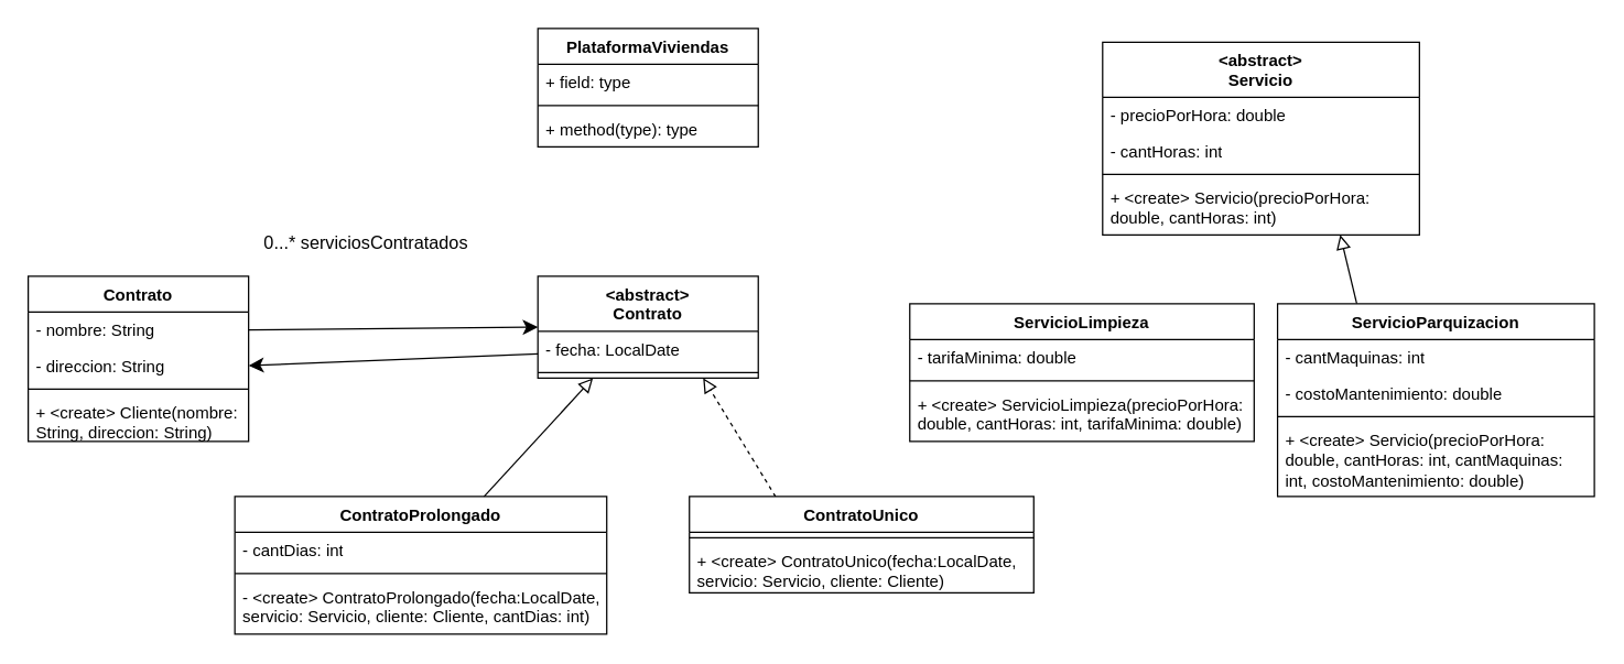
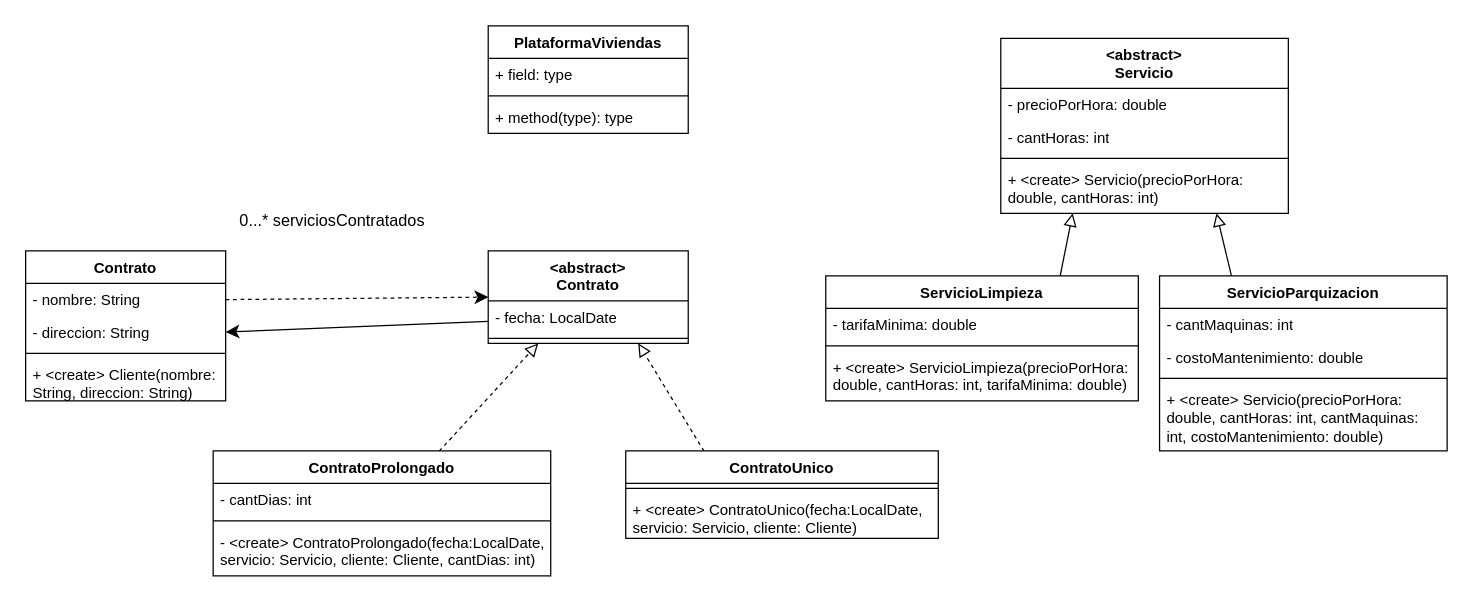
  <mxCell id="0" />
  <mxCell id="1" parent="0" />
  <mxCell id="2" value="PlataformaViviendas" style="swimlane;fontStyle=1;align=center;verticalAlign=top;childLayout=stackLayout;horizontal=1;startSize=26;horizontalStack=0;resizeParent=1;resizeParentMax=0;resizeLast=0;collapsible=1;marginBottom=0;whiteSpace=wrap;html=1;" vertex="1" parent="1"><mxGeometry x="390" y="20" width="160" height="86" as="geometry" /></mxCell>
  <mxCell id="3" value="+ field: type" style="text;strokeColor=none;fillColor=none;align=left;verticalAlign=top;spacingLeft=4;spacingRight=4;overflow=hidden;rotatable=0;points=[[0,0.5],[1,0.5]];portConstraint=eastwest;whiteSpace=wrap;html=1;" vertex="1" parent="2"><mxGeometry y="26" width="160" height="26" as="geometry" /></mxCell>
  <mxCell id="4" value="" style="line;strokeWidth=1;fillColor=none;align=left;verticalAlign=middle;spacingTop=-1;spacingLeft=3;spacingRight=3;rotatable=0;labelPosition=right;points=[];portConstraint=eastwest;strokeColor=inherit;" vertex="1" parent="2"><mxGeometry y="52" width="160" height="8" as="geometry" /></mxCell>
  <mxCell id="5" value="+ method(type): type" style="text;strokeColor=none;fillColor=none;align=left;verticalAlign=top;spacingLeft=4;spacingRight=4;overflow=hidden;rotatable=0;points=[[0,0.5],[1,0.5]];portConstraint=eastwest;whiteSpace=wrap;html=1;" vertex="1" parent="2"><mxGeometry y="60" width="160" height="26" as="geometry" /></mxCell>
  <mxCell id="6" value="&lt;div&gt;&amp;lt;abstract&amp;gt;&lt;/div&gt;Servicio" style="swimlane;fontStyle=1;align=center;verticalAlign=top;childLayout=stackLayout;horizontal=1;startSize=40;horizontalStack=0;resizeParent=1;resizeParentMax=0;resizeLast=0;collapsible=1;marginBottom=0;whiteSpace=wrap;html=1;" vertex="1" parent="1"><mxGeometry x="800" y="30" width="230" height="140" as="geometry" /></mxCell>
  <mxCell id="7" value="- precioPorHora: double" style="text;strokeColor=none;fillColor=none;align=left;verticalAlign=top;spacingLeft=4;spacingRight=4;overflow=hidden;rotatable=0;points=[[0,0.5],[1,0.5]];portConstraint=eastwest;whiteSpace=wrap;html=1;" vertex="1" parent="6"><mxGeometry y="40" width="230" height="26" as="geometry" /></mxCell>
  <mxCell id="8" value="- cantHoras: int" style="text;strokeColor=none;fillColor=none;align=left;verticalAlign=top;spacingLeft=4;spacingRight=4;overflow=hidden;rotatable=0;points=[[0,0.5],[1,0.5]];portConstraint=eastwest;whiteSpace=wrap;html=1;" vertex="1" parent="6"><mxGeometry y="66" width="230" height="26" as="geometry" /></mxCell>
  <mxCell id="9" value="" style="line;strokeWidth=1;fillColor=none;align=left;verticalAlign=middle;spacingTop=-1;spacingLeft=3;spacingRight=3;rotatable=0;labelPosition=right;points=[];portConstraint=eastwest;strokeColor=inherit;" vertex="1" parent="6"><mxGeometry y="92" width="230" height="8" as="geometry" /></mxCell>
  <mxCell id="10" value="+ &amp;lt;create&amp;gt; Servicio(precioPorHora: double, cantHoras: int)" style="text;strokeColor=none;fillColor=none;align=left;verticalAlign=top;spacingLeft=4;spacingRight=4;overflow=hidden;rotatable=0;points=[[0,0.5],[1,0.5]];portConstraint=eastwest;whiteSpace=wrap;html=1;" vertex="1" parent="6"><mxGeometry y="100" width="230" height="40" as="geometry" /></mxCell>
+ <mxCell id="11" style="edgeStyle=none;curved=1;rounded=0;orthogonalLoop=1;jettySize=auto;html=1;exitX=0.75;exitY=0;exitDx=0;exitDy=0;entryX=0.25;entryY=1;entryDx=0;entryDy=0;fontSize=12;startSize=8;endSize=8;endArrow=block;endFill=0;" edge="1" parent="1" source="12" target="6"><mxGeometry relative="1" as="geometry" /></mxCell>
  <mxCell id="12" value="ServicioLimpieza" style="swimlane;fontStyle=1;align=center;verticalAlign=top;childLayout=stackLayout;horizontal=1;startSize=26;horizontalStack=0;resizeParent=1;resizeParentMax=0;resizeLast=0;collapsible=1;marginBottom=0;whiteSpace=wrap;html=1;" vertex="1" parent="1"><mxGeometry x="660" y="220" width="250" height="100" as="geometry" /></mxCell>
  <mxCell id="13" value="- tarifaMinima: double" style="text;strokeColor=none;fillColor=none;align=left;verticalAlign=top;spacingLeft=4;spacingRight=4;overflow=hidden;rotatable=0;points=[[0,0.5],[1,0.5]];portConstraint=eastwest;whiteSpace=wrap;html=1;" vertex="1" parent="12"><mxGeometry y="26" width="250" height="26" as="geometry" /></mxCell>
  <mxCell id="14" value="" style="line;strokeWidth=1;fillColor=none;align=left;verticalAlign=middle;spacingTop=-1;spacingLeft=3;spacingRight=3;rotatable=0;labelPosition=right;points=[];portConstraint=eastwest;strokeColor=inherit;" vertex="1" parent="12"><mxGeometry y="52" width="250" height="8" as="geometry" /></mxCell>
  <mxCell id="15" value="+ &amp;lt;create&amp;gt; ServicioLimpieza(precioPorHora: double, cantHoras: int, tarifaMinima: double)" style="text;strokeColor=none;fillColor=none;align=left;verticalAlign=top;spacingLeft=4;spacingRight=4;overflow=hidden;rotatable=0;points=[[0,0.5],[1,0.5]];portConstraint=eastwest;whiteSpace=wrap;html=1;" vertex="1" parent="12"><mxGeometry y="60" width="250" height="40" as="geometry" /></mxCell>
  <mxCell id="16" style="edgeStyle=none;curved=1;rounded=0;orthogonalLoop=1;jettySize=auto;html=1;exitX=0.25;exitY=0;exitDx=0;exitDy=0;entryX=0.75;entryY=1;entryDx=0;entryDy=0;fontSize=12;startSize=8;endSize=8;endArrow=block;endFill=0;" edge="1" parent="1" source="17" target="6"><mxGeometry relative="1" as="geometry" /></mxCell>
  <mxCell id="17" value="ServicioParquizacion" style="swimlane;fontStyle=1;align=center;verticalAlign=top;childLayout=stackLayout;horizontal=1;startSize=26;horizontalStack=0;resizeParent=1;resizeParentMax=0;resizeLast=0;collapsible=1;marginBottom=0;whiteSpace=wrap;html=1;" vertex="1" parent="1"><mxGeometry x="927" y="220" width="230" height="140" as="geometry" /></mxCell>
  <mxCell id="18" value="- cantMaquinas: int" style="text;strokeColor=none;fillColor=none;align=left;verticalAlign=top;spacingLeft=4;spacingRight=4;overflow=hidden;rotatable=0;points=[[0,0.5],[1,0.5]];portConstraint=eastwest;whiteSpace=wrap;html=1;" vertex="1" parent="17"><mxGeometry y="26" width="230" height="26" as="geometry" /></mxCell>
  <mxCell id="19" value="- costoMantenimiento: double" style="text;strokeColor=none;fillColor=none;align=left;verticalAlign=top;spacingLeft=4;spacingRight=4;overflow=hidden;rotatable=0;points=[[0,0.5],[1,0.5]];portConstraint=eastwest;whiteSpace=wrap;html=1;" vertex="1" parent="17"><mxGeometry y="52" width="230" height="26" as="geometry" /></mxCell>
  <mxCell id="20" value="" style="line;strokeWidth=1;fillColor=none;align=left;verticalAlign=middle;spacingTop=-1;spacingLeft=3;spacingRight=3;rotatable=0;labelPosition=right;points=[];portConstraint=eastwest;strokeColor=inherit;" vertex="1" parent="17"><mxGeometry y="78" width="230" height="8" as="geometry" /></mxCell>
  <mxCell id="21" value="+ &amp;lt;create&amp;gt; Servicio(precioPorHora: double, cantHoras: int, cantMaquinas: int, costoMantenimiento: double)" style="text;strokeColor=none;fillColor=none;align=left;verticalAlign=top;spacingLeft=4;spacingRight=4;overflow=hidden;rotatable=0;points=[[0,0.5],[1,0.5]];portConstraint=eastwest;whiteSpace=wrap;html=1;" vertex="1" parent="17"><mxGeometry y="86" width="230" height="54" as="geometry" /></mxCell>
  <mxCell id="22" value="&amp;lt;abstract&amp;gt;&lt;div&gt;Contrato&lt;/div&gt;" style="swimlane;fontStyle=1;align=center;verticalAlign=top;childLayout=stackLayout;horizontal=1;startSize=40;horizontalStack=0;resizeParent=1;resizeParentMax=0;resizeLast=0;collapsible=1;marginBottom=0;whiteSpace=wrap;html=1;" vertex="1" parent="1"><mxGeometry x="390" y="200" width="160" height="74" as="geometry" /></mxCell>
  <mxCell id="23" value="- fecha: LocalDate" style="text;strokeColor=none;fillColor=none;align=left;verticalAlign=top;spacingLeft=4;spacingRight=4;overflow=hidden;rotatable=0;points=[[0,0.5],[1,0.5]];portConstraint=eastwest;whiteSpace=wrap;html=1;" vertex="1" parent="22"><mxGeometry y="40" width="160" height="26" as="geometry" /></mxCell>
  <mxCell id="24" value="" style="line;strokeWidth=1;fillColor=none;align=left;verticalAlign=middle;spacingTop=-1;spacingLeft=3;spacingRight=3;rotatable=0;labelPosition=right;points=[];portConstraint=eastwest;strokeColor=inherit;" vertex="1" parent="22"><mxGeometry y="66" width="160" height="8" as="geometry" /></mxCell>
  <mxCell id="25" value="ContratoProlongado" style="swimlane;fontStyle=1;align=center;verticalAlign=top;childLayout=stackLayout;horizontal=1;startSize=26;horizontalStack=0;resizeParent=1;resizeParentMax=0;resizeLast=0;collapsible=1;marginBottom=0;whiteSpace=wrap;html=1;" vertex="1" parent="1"><mxGeometry x="170" y="360" width="270" height="100" as="geometry" /></mxCell>
  <mxCell id="26" value="- cantDias: int" style="text;strokeColor=none;fillColor=none;align=left;verticalAlign=top;spacingLeft=4;spacingRight=4;overflow=hidden;rotatable=0;points=[[0,0.5],[1,0.5]];portConstraint=eastwest;whiteSpace=wrap;html=1;" vertex="1" parent="25"><mxGeometry y="26" width="270" height="26" as="geometry" /></mxCell>
  <mxCell id="27" value="" style="line;strokeWidth=1;fillColor=none;align=left;verticalAlign=middle;spacingTop=-1;spacingLeft=3;spacingRight=3;rotatable=0;labelPosition=right;points=[];portConstraint=eastwest;strokeColor=inherit;" vertex="1" parent="25"><mxGeometry y="52" width="270" height="8" as="geometry" /></mxCell>
  <mxCell id="28" value="- &amp;lt;create&amp;gt; ContratoProlongado(fecha:LocalDate, servicio: Servicio, cliente: Cliente, cantDias: int)" style="text;strokeColor=none;fillColor=none;align=left;verticalAlign=top;spacingLeft=4;spacingRight=4;overflow=hidden;rotatable=0;points=[[0,0.5],[1,0.5]];portConstraint=eastwest;whiteSpace=wrap;html=1;" vertex="1" parent="25"><mxGeometry y="60" width="270" height="40" as="geometry" /></mxCell>
  <mxCell id="29" style="edgeStyle=none;curved=1;rounded=0;orthogonalLoop=1;jettySize=auto;html=1;exitX=0.25;exitY=0;exitDx=0;exitDy=0;fontSize=12;startSize=8;endSize=8;entryX=0.75;entryY=1;entryDx=0;entryDy=0;endArrow=block;endFill=0;dashed=1;" edge="1" parent="1" source="30" target="22"><mxGeometry relative="1" as="geometry"><mxPoint x="500" y="310" as="targetPoint" /></mxGeometry></mxCell>
  <mxCell id="30" value="ContratoUnico" style="swimlane;fontStyle=1;align=center;verticalAlign=top;childLayout=stackLayout;horizontal=1;startSize=26;horizontalStack=0;resizeParent=1;resizeParentMax=0;resizeLast=0;collapsible=1;marginBottom=0;whiteSpace=wrap;html=1;" vertex="1" parent="1"><mxGeometry x="500" y="360" width="250" height="70" as="geometry" /></mxCell>
  <mxCell id="31" value="" style="line;strokeWidth=1;fillColor=none;align=left;verticalAlign=middle;spacingTop=-1;spacingLeft=3;spacingRight=3;rotatable=0;labelPosition=right;points=[];portConstraint=eastwest;strokeColor=inherit;" vertex="1" parent="30"><mxGeometry y="26" width="250" height="8" as="geometry" /></mxCell>
  <mxCell id="32" value="+ &amp;lt;create&amp;gt; ContratoUnico(fecha:LocalDate, servicio: Servicio, cliente: Cliente)" style="text;strokeColor=none;fillColor=none;align=left;verticalAlign=top;spacingLeft=4;spacingRight=4;overflow=hidden;rotatable=0;points=[[0,0.5],[1,0.5]];portConstraint=eastwest;whiteSpace=wrap;html=1;" vertex="1" parent="30"><mxGeometry y="34" width="250" height="36" as="geometry" /></mxCell>
- <mxCell id="33" style="edgeStyle=none;curved=1;rounded=0;orthogonalLoop=1;jettySize=auto;html=1;entryX=0.25;entryY=1;entryDx=0;entryDy=0;fontSize=12;startSize=8;endSize=8;endArrow=block;endFill=0;" edge="1" parent="1" source="25" target="22"><mxGeometry relative="1" as="geometry"><mxPoint x="433.36" y="293.82" as="targetPoint" /></mxGeometry></mxCell>
+ <mxCell id="33" style="edgeStyle=none;curved=1;rounded=0;orthogonalLoop=1;jettySize=auto;html=1;entryX=0.25;entryY=1;entryDx=0;entryDy=0;fontSize=12;startSize=8;endSize=8;endArrow=block;endFill=0;dashed=1;" edge="1" parent="1" source="25" target="22"><mxGeometry relative="1" as="geometry"><mxPoint x="433.36" y="293.82" as="targetPoint" /></mxGeometry></mxCell>
  <mxCell id="34" value="Contrato" style="swimlane;fontStyle=1;align=center;verticalAlign=top;childLayout=stackLayout;horizontal=1;startSize=26;horizontalStack=0;resizeParent=1;resizeParentMax=0;resizeLast=0;collapsible=1;marginBottom=0;whiteSpace=wrap;html=1;" vertex="1" parent="1"><mxGeometry x="20" y="200" width="160" height="120" as="geometry" /></mxCell>
  <mxCell id="35" value="- nombre: String" style="text;strokeColor=none;fillColor=none;align=left;verticalAlign=top;spacingLeft=4;spacingRight=4;overflow=hidden;rotatable=0;points=[[0,0.5],[1,0.5]];portConstraint=eastwest;whiteSpace=wrap;html=1;" vertex="1" parent="34"><mxGeometry y="26" width="160" height="26" as="geometry" /></mxCell>
  <mxCell id="36" value="- direccion: String" style="text;strokeColor=none;fillColor=none;align=left;verticalAlign=top;spacingLeft=4;spacingRight=4;overflow=hidden;rotatable=0;points=[[0,0.5],[1,0.5]];portConstraint=eastwest;whiteSpace=wrap;html=1;" vertex="1" parent="34"><mxGeometry y="52" width="160" height="26" as="geometry" /></mxCell>
  <mxCell id="37" value="" style="line;strokeWidth=1;fillColor=none;align=left;verticalAlign=middle;spacingTop=-1;spacingLeft=3;spacingRight=3;rotatable=0;labelPosition=right;points=[];portConstraint=eastwest;strokeColor=inherit;" vertex="1" parent="34"><mxGeometry y="78" width="160" height="8" as="geometry" /></mxCell>
  <mxCell id="38" value="+ &amp;lt;create&amp;gt; Cliente(nombre: String, direccion: String)" style="text;strokeColor=none;fillColor=none;align=left;verticalAlign=top;spacingLeft=4;spacingRight=4;overflow=hidden;rotatable=0;points=[[0,0.5],[1,0.5]];portConstraint=eastwest;whiteSpace=wrap;html=1;" vertex="1" parent="34"><mxGeometry y="86" width="160" height="34" as="geometry" /></mxCell>
- <mxCell id="39" style="edgeStyle=none;curved=1;rounded=0;orthogonalLoop=1;jettySize=auto;html=1;exitX=1;exitY=0.5;exitDx=0;exitDy=0;entryX=0;entryY=0.5;entryDx=0;entryDy=0;fontSize=12;startSize=8;endSize=8;" edge="1" parent="1" source="35" target="22"><mxGeometry relative="1" as="geometry" /></mxCell>
+ <mxCell id="39" style="edgeStyle=none;curved=1;rounded=0;orthogonalLoop=1;jettySize=auto;html=1;exitX=1;exitY=0.5;exitDx=0;exitDy=0;entryX=0;entryY=0.5;entryDx=0;entryDy=0;fontSize=12;startSize=8;endSize=8;dashed=1;" edge="1" parent="1" source="35" target="22"><mxGeometry relative="1" as="geometry" /></mxCell>
  <mxCell id="40" value="&lt;font style=&quot;font-size: 13px;&quot;&gt;0...* serviciosContratados&lt;/font&gt;" style="text;html=1;align=center;verticalAlign=middle;resizable=0;points=[];autosize=1;strokeColor=none;fillColor=none;fontSize=16;" vertex="1" parent="1"><mxGeometry x="180" y="160" width="170" height="30" as="geometry" /></mxCell>
  <mxCell id="41" style="edgeStyle=none;curved=1;rounded=0;orthogonalLoop=1;jettySize=auto;html=1;entryX=1;entryY=0.5;entryDx=0;entryDy=0;fontSize=12;startSize=8;endSize=8;" edge="1" parent="1" source="23" target="36"><mxGeometry relative="1" as="geometry" /></mxCell>
